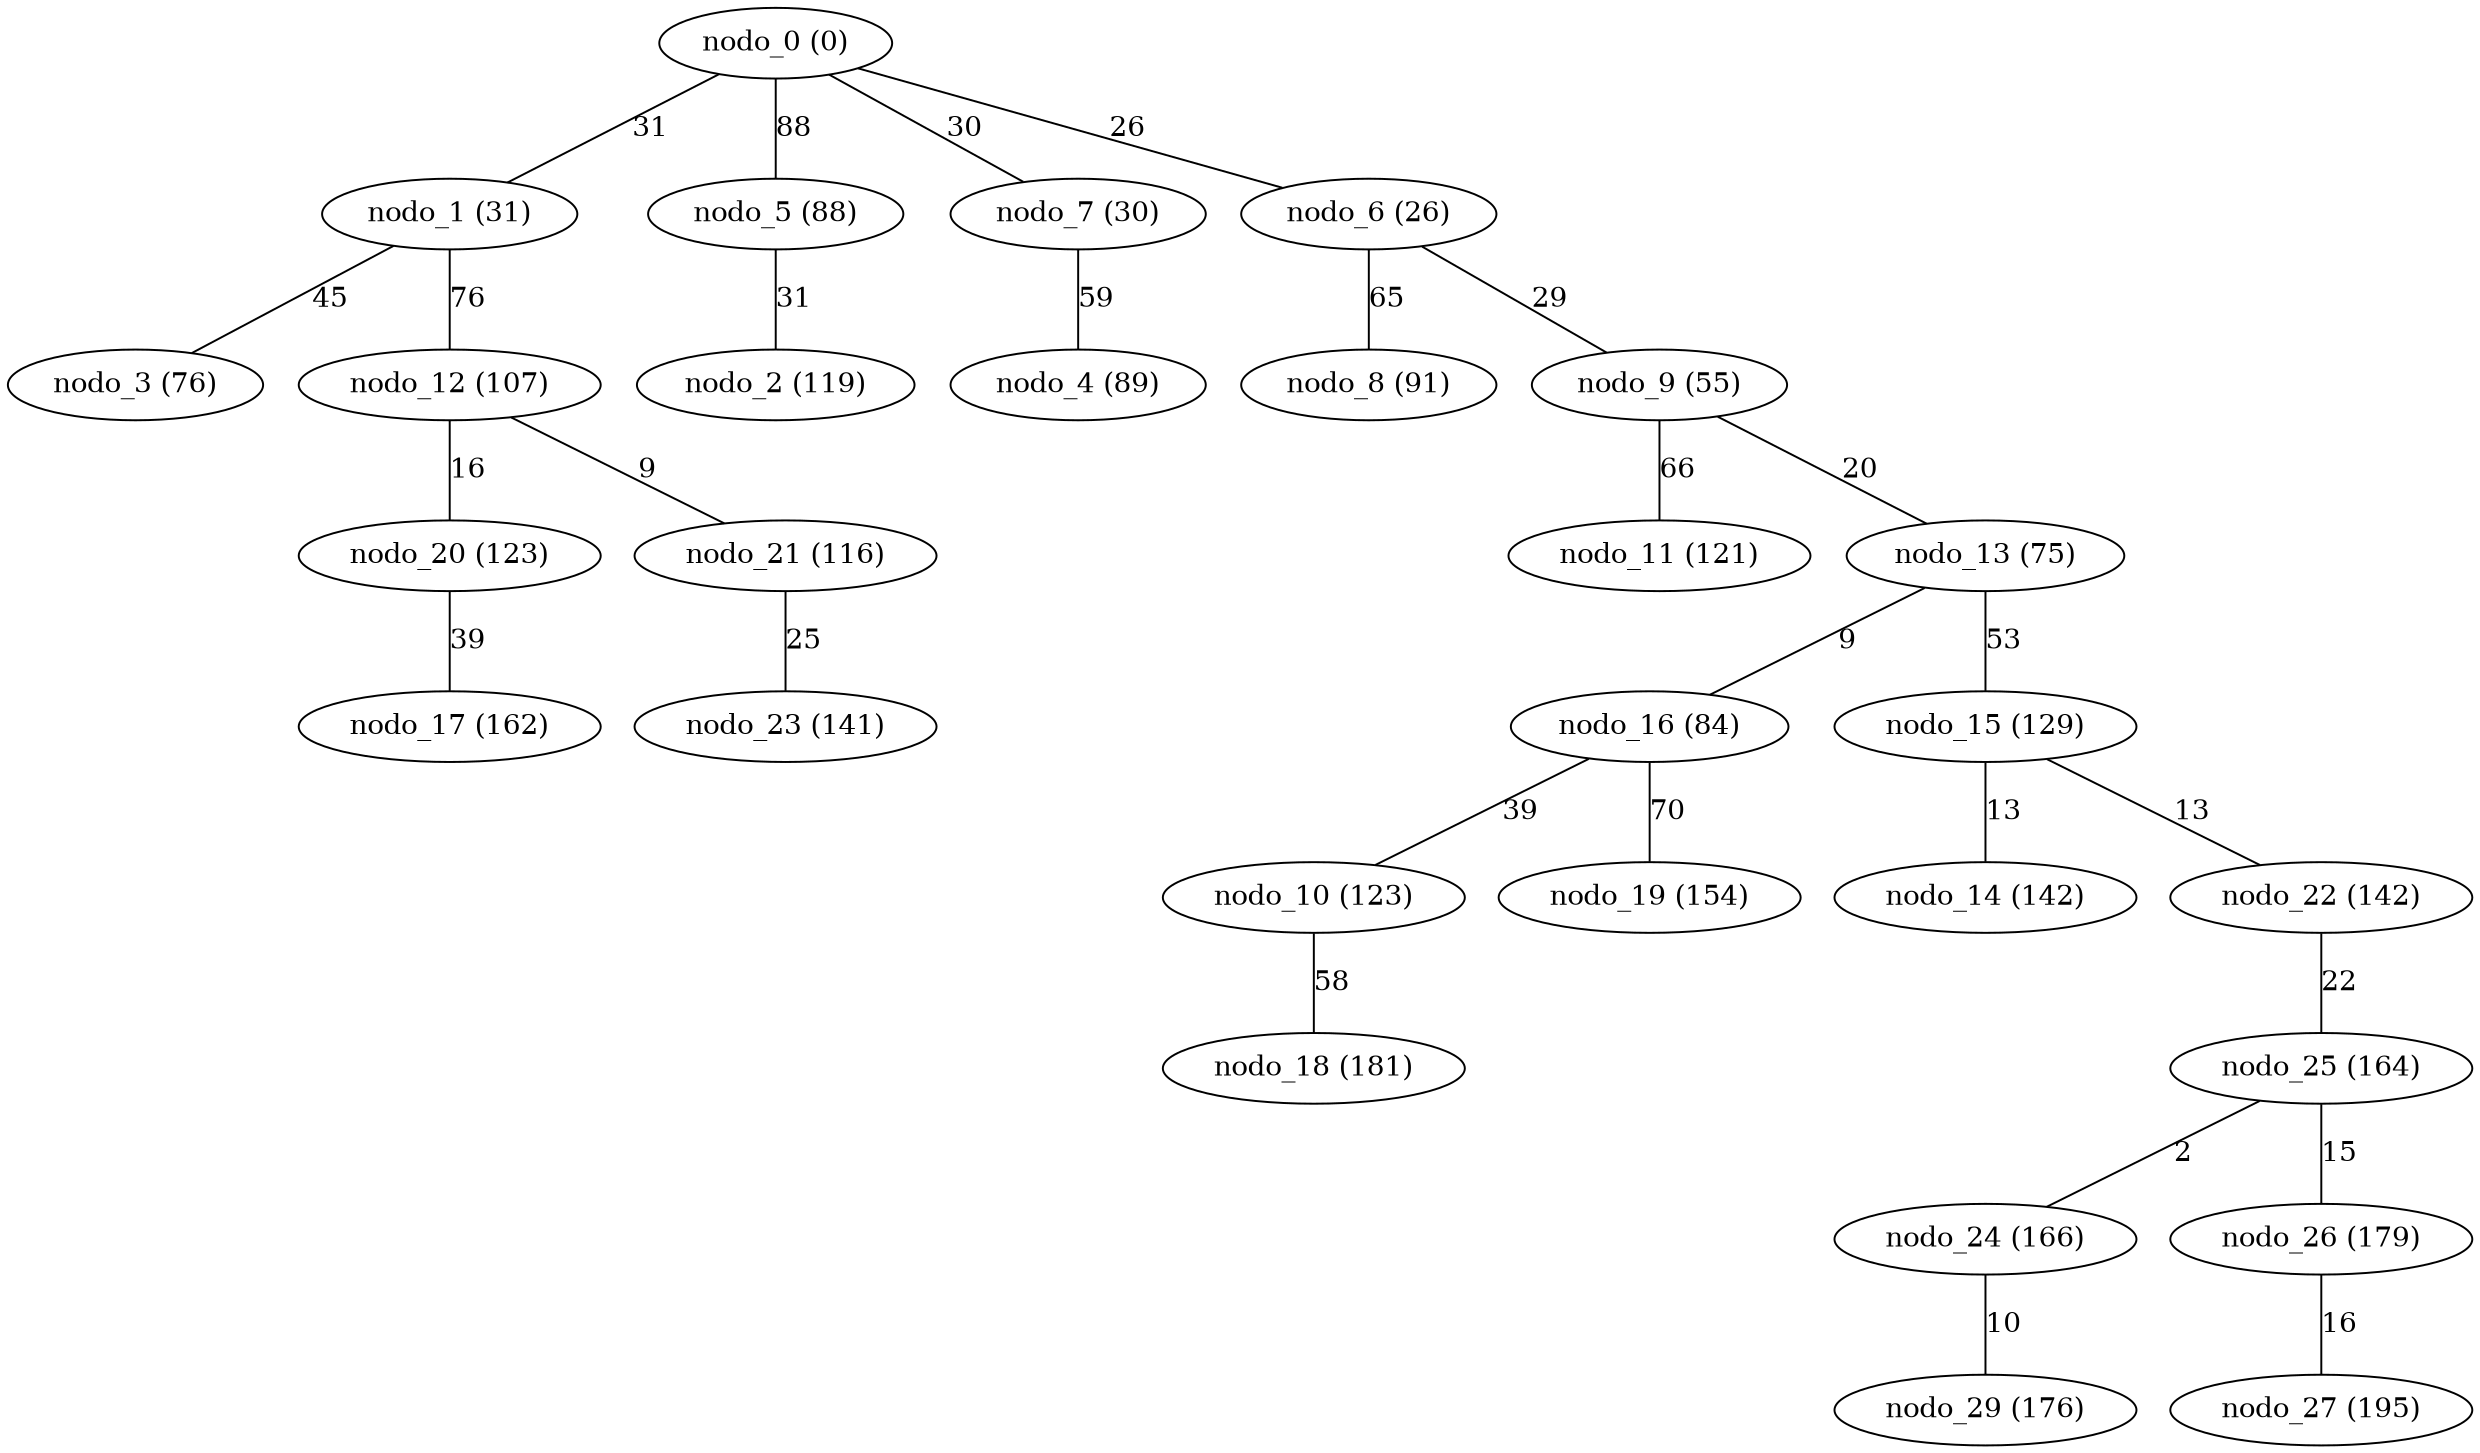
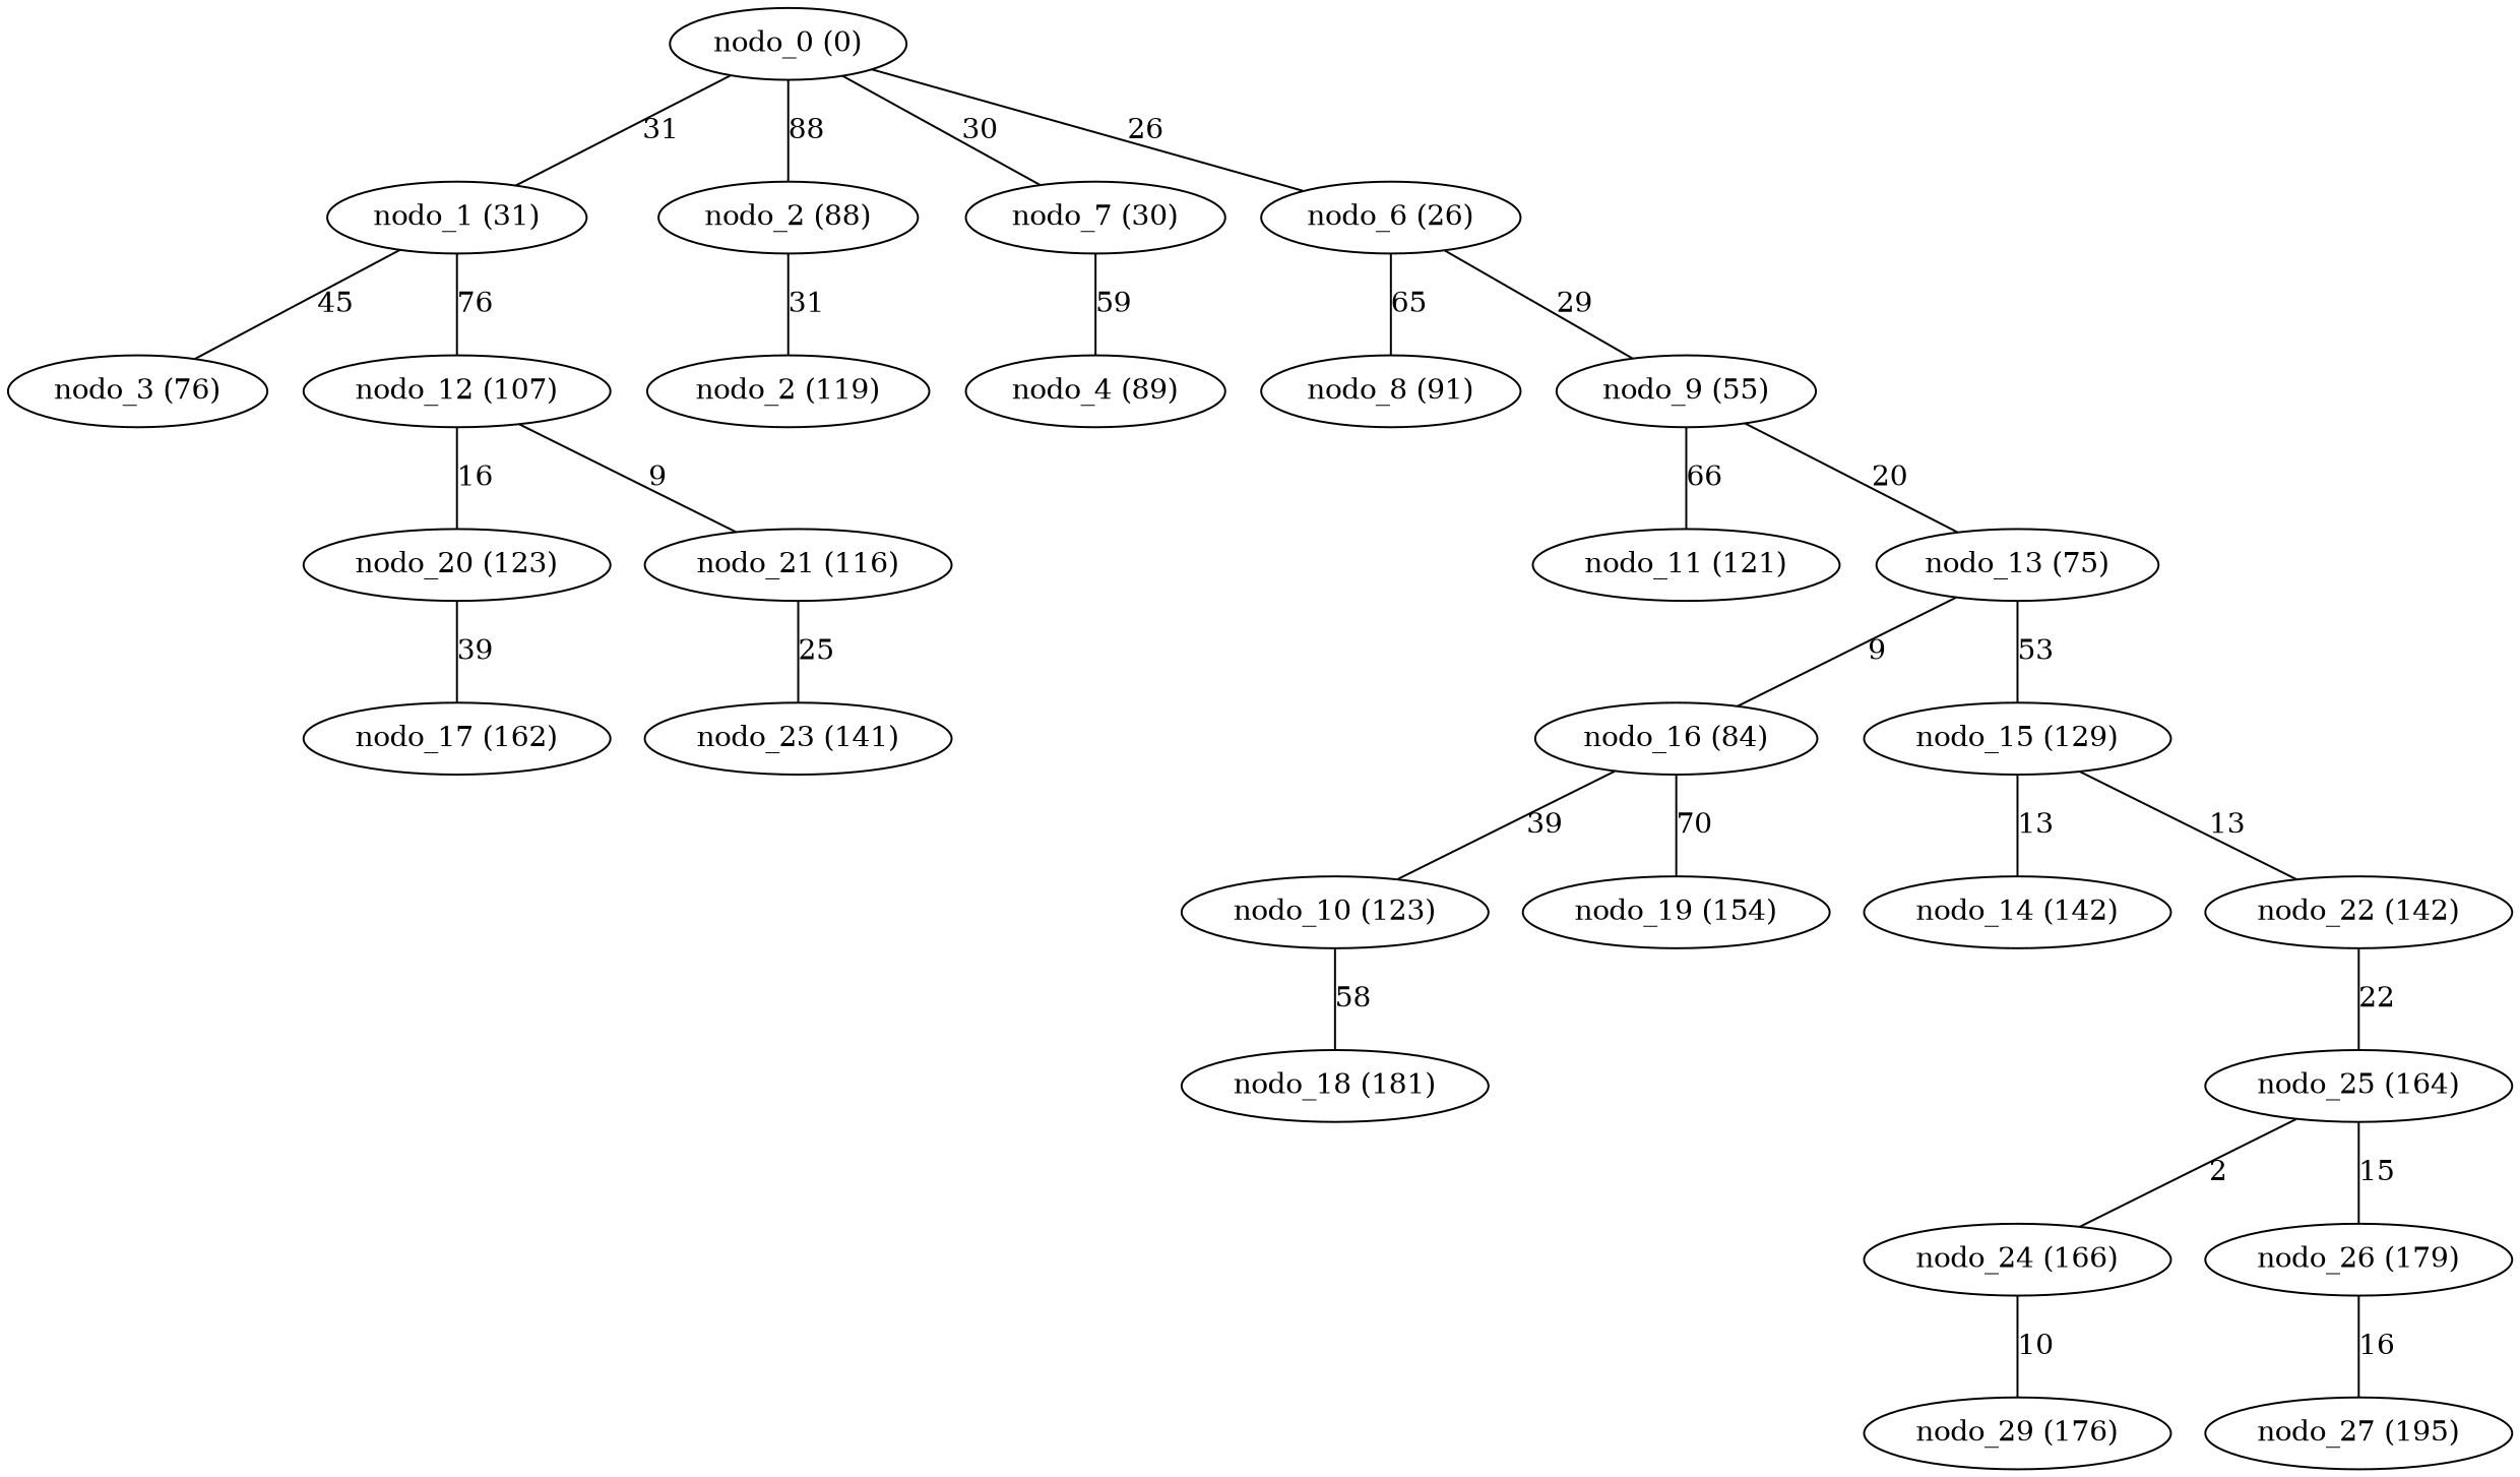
  graph {
    edge [weight=31]
    "nodo_0 (0)"
    "nodo_1 (31)"
-   "nodo_5 (88)"
+   "nodo_5 (88)" [label="nodo_2 (88)"]
    "nodo_7 (30)"
    "nodo_6 (26)"
    "nodo_3 (76)"
    "nodo_12 (107)"
    "nodo_2 (119)"
    "nodo_4 (89)"
    "nodo_8 (91)"
    "nodo_9 (55)"
    "nodo_20 (123)"
    "nodo_21 (116)"
    "nodo_11 (121)"
    "nodo_13 (75)"
    "nodo_16 (84)"
    "nodo_15 (129)"
    "nodo_10 (123)"
    "nodo_19 (154)"
    "nodo_18 (181)"
    "nodo_17 (162)"
    "nodo_23 (141)"
    "nodo_14 (142)"
    "nodo_22 (142)"
    "nodo_25 (164)"
    "nodo_24 (166)"
    "nodo_26 (179)"
    "nodo_29 (176)"
    "nodo_27 (195)"
    "nodo_0 (0)" -- "nodo_1 (31)" [label=31]
    "nodo_0 (0)" -- "nodo_5 (88)" [label=88 weight=88]
    "nodo_0 (0)" -- "nodo_7 (30)" [label=30 weight=30]
    "nodo_0 (0)" -- "nodo_6 (26)" [label=26 weight=26]
    "nodo_1 (31)" -- "nodo_3 (76)" [label=45 weight=45]
    "nodo_1 (31)" -- "nodo_12 (107)" [label=76 weight=76]
    "nodo_5 (88)" -- "nodo_2 (119)" [label=31]
    "nodo_7 (30)" -- "nodo_4 (89)" [label=59 weight=59]
    "nodo_6 (26)" -- "nodo_8 (91)" [label=65 weight=65]
    "nodo_6 (26)" -- "nodo_9 (55)" [label=29 weight=29]
    "nodo_12 (107)" -- "nodo_20 (123)" [label=16 weight=16]
    "nodo_12 (107)" -- "nodo_21 (116)" [label=9 weight=9]
    "nodo_9 (55)" -- "nodo_11 (121)" [label=66 weight=66]
    "nodo_9 (55)" -- "nodo_13 (75)" [label=20 weight=20]
    "nodo_20 (123)" -- "nodo_17 (162)" [label=39 weight=39]
    "nodo_21 (116)" -- "nodo_23 (141)" [label=25 weight=25]
    "nodo_13 (75)" -- "nodo_16 (84)" [label=9 weight=9]
    "nodo_13 (75)" -- "nodo_15 (129)" [label=53 weight=54]
    "nodo_16 (84)" -- "nodo_10 (123)" [label=39 weight=39]
    "nodo_16 (84)" -- "nodo_19 (154)" [label=70 weight=70]
    "nodo_15 (129)" -- "nodo_14 (142)" [label=13 weight=13]
    "nodo_15 (129)" -- "nodo_22 (142)" [label=13 weight=13]
    "nodo_10 (123)" -- "nodo_18 (181)" [label=58 weight=58]
    "nodo_22 (142)" -- "nodo_25 (164)" [label=22 weight=22]
    "nodo_25 (164)" -- "nodo_24 (166)" [label=2 weight=2]
    "nodo_25 (164)" -- "nodo_26 (179)" [label=15 weight=15]
    "nodo_24 (166)" -- "nodo_29 (176)" [label=10 weight=10]
    "nodo_26 (179)" -- "nodo_27 (195)" [label=16 weight=16]
  }
